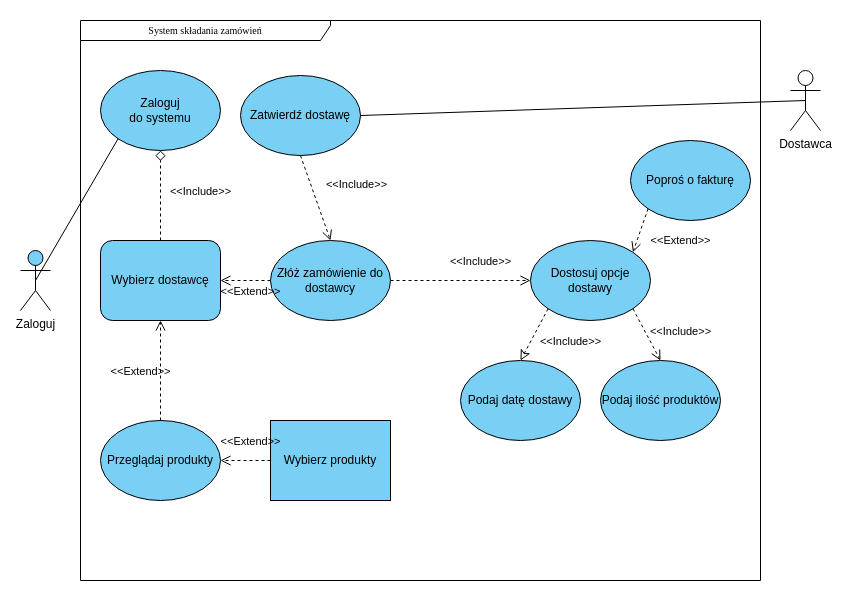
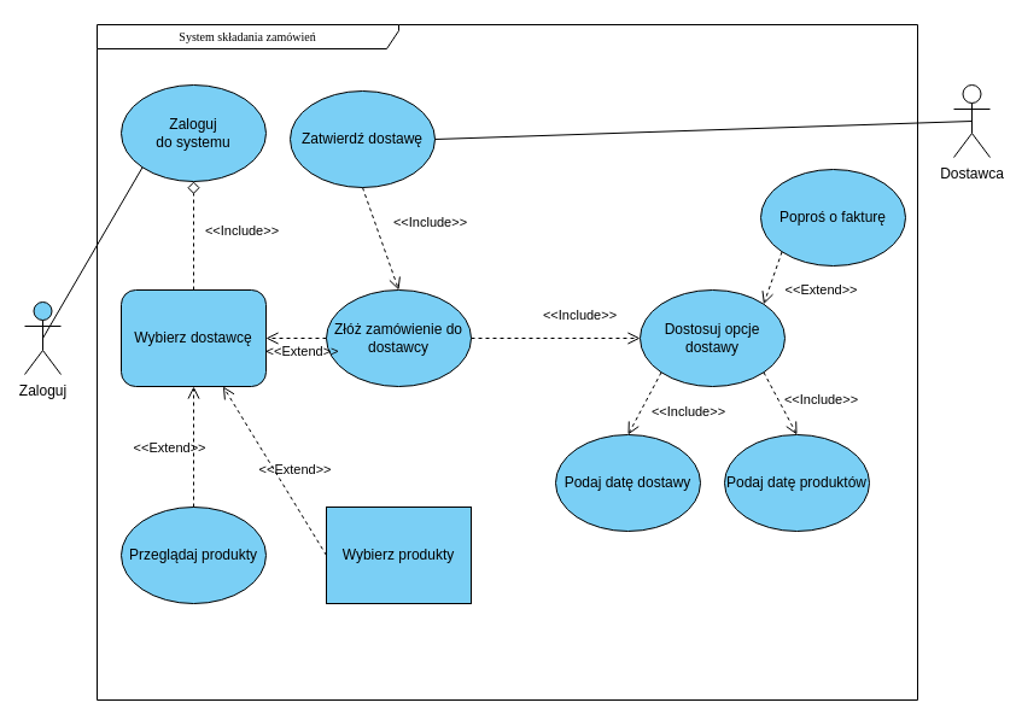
  <mxCell id="0" />
  <mxCell id="1" parent="0" />
  <mxCell id="2" value="System składania zamówień" style="shape=umlFrame;whiteSpace=wrap;html=1;rounded=0;shadow=0;comic=0;labelBackgroundColor=none;strokeWidth=1;fontFamily=Verdana;fontSize=10;align=center;width=250;height=20;" parent="1" vertex="1"><mxGeometry x="80" y="20" width="680" height="560" as="geometry" /></mxCell>
  <mxCell id="3" value="Dostawca" style="shape=umlActor;verticalLabelPosition=bottom;verticalAlign=top;html=1;" parent="1" vertex="1"><mxGeometry x="790" y="70" width="30" height="60" as="geometry" /></mxCell>
  <mxCell id="4" value="Zaloguj" style="shape=umlActor;verticalLabelPosition=bottom;verticalAlign=top;html=1;fillColor=light-dark(#7ACFF5,var(--ge-dark-color, #121212));" parent="1" vertex="1"><mxGeometry x="20" y="250" width="30" height="60" as="geometry" /></mxCell>
  <mxCell id="5" value="Zaloguj&lt;div&gt;do systemu&lt;/div&gt;" style="ellipse;whiteSpace=wrap;html=1;fillColor=light-dark(#7ACFF5,var(--ge-dark-color, #121212));" parent="1" vertex="1"><mxGeometry x="100" y="70" width="120" height="80" as="geometry" /></mxCell>
  <mxCell id="6" value="Złóż zamówienie do dostawcy" style="ellipse;whiteSpace=wrap;html=1;fillColor=light-dark(#7ACFF5,var(--ge-dark-color, #121212));" parent="1" vertex="1"><mxGeometry x="270" y="240" width="120" height="80" as="geometry" /></mxCell>
  <mxCell id="7" value="" style="endArrow=none;html=1;rounded=0;entryX=0.5;entryY=0.5;entryDx=0;entryDy=0;entryPerimeter=0;exitX=0;exitY=1;exitDx=0;exitDy=0;" parent="1" source="5" target="4" edge="1"><mxGeometry width="50" height="50" relative="1" as="geometry"><mxPoint x="203.793" y="250" as="sourcePoint" /><mxPoint x="180" y="480" as="targetPoint" /></mxGeometry></mxCell>
  <mxCell id="8" value="Przeglądaj produkty" style="ellipse;whiteSpace=wrap;html=1;fillColor=light-dark(#7ACFF5,var(--ge-dark-color, #121212));" parent="1" vertex="1"><mxGeometry x="100" y="420" width="120" height="80" as="geometry" /></mxCell>
  <mxCell id="9" value="Dostosuj opcje dostawy" style="ellipse;whiteSpace=wrap;html=1;fillColor=light-dark(#7ACFF5,var(--ge-dark-color, #121212));" parent="1" vertex="1"><mxGeometry x="530" y="240" width="120" height="80" as="geometry" /></mxCell>
  <mxCell id="10" value="Wybierz produkty" style="whiteSpace=wrap;html=1;fillColor=light-dark(#7ACFF5,var(--ge-dark-color, #121212));rounded=0;" parent="1" vertex="1"><mxGeometry x="270" y="420" width="120" height="80" as="geometry" /></mxCell>
  <mxCell id="11" value="Podaj datę dostawy" style="ellipse;whiteSpace=wrap;html=1;fillColor=light-dark(#7ACFF5,var(--ge-dark-color, #121212));" parent="1" vertex="1"><mxGeometry x="460" y="360" width="120" height="80" as="geometry" /></mxCell>
- <mxCell id="12" value="Podaj ilość produktów" style="ellipse;whiteSpace=wrap;html=1;fillColor=light-dark(#7ACFF5,var(--ge-dark-color, #121212));" parent="1" vertex="1"><mxGeometry x="600" y="360" width="120" height="80" as="geometry" /></mxCell>
+ <mxCell id="12" value="Podaj datę produktów" style="ellipse;whiteSpace=wrap;html=1;fillColor=light-dark(#7ACFF5,var(--ge-dark-color, #121212));" parent="1" vertex="1"><mxGeometry x="600" y="360" width="120" height="80" as="geometry" /></mxCell>
  <mxCell id="13" value="" style="endArrow=block;dashed=1;endFill=0;endSize=12;html=1;rounded=0;exitX=0.5;exitY=0;exitDx=0;exitDy=0;" parent="1" source="6" edge="1"><mxGeometry width="160" relative="1" as="geometry"><mxPoint x="330" y="270" as="sourcePoint" /><mxPoint x="330" y="240" as="targetPoint" /></mxGeometry></mxCell>
  <mxCell id="14" value="Zatwierdź dostawę" style="ellipse;whiteSpace=wrap;html=1;fillColor=light-dark(#7ACFF5,var(--ge-dark-color, #121212));" parent="1" vertex="1"><mxGeometry x="240" y="75" width="120" height="80" as="geometry" /></mxCell>
  <mxCell id="15" value="Poproś o fakturę" style="ellipse;whiteSpace=wrap;html=1;fillColor=light-dark(#7ACFF5,var(--ge-dark-color, #121212));" parent="1" vertex="1"><mxGeometry x="630" y="140" width="120" height="80" as="geometry" /></mxCell>
  <mxCell id="16" value="" style="endArrow=none;html=1;rounded=0;entryX=1;entryY=0.5;entryDx=0;entryDy=0;exitX=0.5;exitY=0.5;exitDx=0;exitDy=0;exitPerimeter=0;" parent="1" source="3" target="14" edge="1"><mxGeometry width="50" height="50" relative="1" as="geometry"><mxPoint x="660" y="99.58" as="sourcePoint" /><mxPoint x="425" y="99.58" as="targetPoint" /></mxGeometry></mxCell>
  <mxCell id="17" value="&amp;lt;&amp;lt;Include&amp;gt;&amp;gt;" style="endArrow=open;startArrow=none;endFill=0;startFill=0;endSize=8;html=1;verticalAlign=bottom;dashed=1;labelBackgroundColor=none;rounded=0;exitX=0.5;exitY=1;exitDx=0;exitDy=0;entryX=0.5;entryY=0;entryDx=0;entryDy=0;" parent="1" source="14" target="6" edge="1"><mxGeometry x="0.2" y="40" width="160" relative="1" as="geometry"><mxPoint x="420" y="170" as="sourcePoint" /><mxPoint x="580" y="170" as="targetPoint" /><mxPoint as="offset" /></mxGeometry></mxCell>
  <mxCell id="18" value="&amp;lt;&amp;lt;Include&amp;gt;&amp;gt;" style="endArrow=open;startArrow=none;endFill=0;startFill=0;endSize=8;html=1;verticalAlign=bottom;dashed=1;labelBackgroundColor=none;rounded=0;exitX=1;exitY=0.5;exitDx=0;exitDy=0;entryX=0;entryY=0.5;entryDx=0;entryDy=0;" parent="1" source="6" target="9" edge="1"><mxGeometry x="0.286" y="10" width="160" relative="1" as="geometry"><mxPoint x="450" y="140" as="sourcePoint" /><mxPoint x="450" y="240" as="targetPoint" /><mxPoint as="offset" /></mxGeometry></mxCell>
  <mxCell id="19" value="&amp;lt;&amp;lt;Extend&amp;gt;&amp;gt;" style="endArrow=open;startArrow=none;endFill=0;startFill=0;endSize=8;html=1;verticalAlign=bottom;dashed=1;labelBackgroundColor=none;rounded=0;exitX=0;exitY=1;exitDx=0;exitDy=0;entryX=1;entryY=0;entryDx=0;entryDy=0;" parent="1" source="15" target="9" edge="1"><mxGeometry x="0.235" y="44" width="160" relative="1" as="geometry"><mxPoint x="440" y="200" as="sourcePoint" /><mxPoint x="580" y="200" as="targetPoint" /><mxPoint as="offset" /></mxGeometry></mxCell>
  <mxCell id="20" value="Wybierz dostawcę" style="whiteSpace=wrap;html=1;fillColor=light-dark(#7ACFF5,var(--ge-dark-color, #121212));rounded=1;" parent="1" vertex="1"><mxGeometry x="100" y="240" width="120" height="80" as="geometry" /></mxCell>
  <mxCell id="21" value="&amp;lt;&amp;lt;Include&amp;gt;&amp;gt;" style="endArrow=diamond;startArrow=none;endFill=0;startFill=0;endSize=8;html=1;verticalAlign=bottom;dashed=1;labelBackgroundColor=none;rounded=0;exitX=0.5;exitY=0;exitDx=0;exitDy=0;entryX=0.5;entryY=1;entryDx=0;entryDy=0;" parent="1" source="20" target="5" edge="1"><mxGeometry x="-0.111" y="-40" width="160" relative="1" as="geometry"><mxPoint x="230" y="130" as="sourcePoint" /><mxPoint x="230" y="230" as="targetPoint" /><mxPoint as="offset" /></mxGeometry></mxCell>
  <mxCell id="22" value="&amp;lt;&amp;lt;Extend&amp;gt;&amp;gt;" style="endArrow=open;startArrow=none;endFill=0;startFill=0;endSize=8;html=1;verticalAlign=bottom;dashed=1;labelBackgroundColor=none;rounded=0;exitX=0;exitY=0.5;exitDx=0;exitDy=0;entryX=1;entryY=0.5;entryDx=0;entryDy=0;" parent="1" source="6" target="20" edge="1"><mxGeometry x="-0.2" y="20" width="160" relative="1" as="geometry"><mxPoint x="250" y="270" as="sourcePoint" /><mxPoint x="250" y="180" as="targetPoint" /><mxPoint as="offset" /></mxGeometry></mxCell>
  <mxCell id="23" value="&amp;lt;&amp;lt;Extend&amp;gt;&amp;gt;" style="endArrow=open;startArrow=none;endFill=0;startFill=0;endSize=8;html=1;verticalAlign=bottom;dashed=1;labelBackgroundColor=none;rounded=0;exitX=0.5;exitY=0;exitDx=0;exitDy=0;entryX=0.5;entryY=1;entryDx=0;entryDy=0;" parent="1" source="8" target="20" edge="1"><mxGeometry x="-0.2" y="20" width="160" relative="1" as="geometry"><mxPoint x="210" y="370" as="sourcePoint" /><mxPoint x="160" y="370" as="targetPoint" /><mxPoint as="offset" /></mxGeometry></mxCell>
- <mxCell id="24" value="&amp;lt;&amp;lt;Extend&amp;gt;&amp;gt;" style="endArrow=open;startArrow=none;endFill=0;startFill=0;endSize=8;html=1;verticalAlign=bottom;dashed=1;labelBackgroundColor=none;rounded=0;exitX=0;exitY=0.5;exitDx=0;exitDy=0;entryX=1;entryY=0.5;entryDx=0;entryDy=0;" parent="1" source="10" target="8" edge="1"><mxGeometry x="-0.2" y="-10" width="160" relative="1" as="geometry"><mxPoint x="270" y="390" as="sourcePoint" /><mxPoint x="220" y="390" as="targetPoint" /><mxPoint as="offset" /></mxGeometry></mxCell>
+ <mxCell id="24" value="&amp;lt;&amp;lt;Extend&amp;gt;&amp;gt;" style="endArrow=open;startArrow=none;endFill=0;startFill=0;endSize=8;html=1;verticalAlign=bottom;dashed=1;labelBackgroundColor=none;rounded=0;exitX=0;exitY=0.5;exitDx=0;exitDy=0;" parent="1" source="10" target="20" edge="1"><mxGeometry x="-0.2" y="-10" width="160" relative="1" as="geometry"><mxPoint x="270" y="390" as="sourcePoint" /><mxPoint x="220" y="390" as="targetPoint" /><mxPoint as="offset" /></mxGeometry></mxCell>
  <mxCell id="25" value="&amp;lt;&amp;lt;Include&amp;gt;&amp;gt;" style="endArrow=open;startArrow=none;endFill=0;startFill=0;endSize=8;html=1;verticalAlign=bottom;dashed=1;labelBackgroundColor=none;rounded=0;exitX=1;exitY=1;exitDx=0;exitDy=0;entryX=0.5;entryY=0;entryDx=0;entryDy=0;" parent="1" source="9" target="12" edge="1"><mxGeometry x="0.719" y="27" width="160" relative="1" as="geometry"><mxPoint x="400" y="310" as="sourcePoint" /><mxPoint x="540" y="310" as="targetPoint" /><mxPoint as="offset" /></mxGeometry></mxCell>
- <mxCell id="26" value="&amp;lt;&amp;lt;Include&amp;gt;&amp;gt;" style="endArrow=classic;startArrow=none;endFill=0;startFill=0;endSize=8;html=1;verticalAlign=bottom;dashed=1;labelBackgroundColor=none;rounded=0;exitX=0;exitY=1;exitDx=0;exitDy=0;entryX=0.5;entryY=0;entryDx=0;entryDy=0;" parent="1" source="9" target="11" edge="1"><mxGeometry x="-0.104" y="39" width="160" relative="1" as="geometry"><mxPoint x="576" y="330" as="sourcePoint" /><mxPoint x="604" y="382" as="targetPoint" /><mxPoint as="offset" /></mxGeometry></mxCell>
+ <mxCell id="26" value="&amp;lt;&amp;lt;Include&amp;gt;&amp;gt;" style="endArrow=open;startArrow=none;endFill=0;startFill=0;endSize=8;html=1;verticalAlign=bottom;dashed=1;labelBackgroundColor=none;rounded=0;exitX=0;exitY=1;exitDx=0;exitDy=0;entryX=0.5;entryY=0;entryDx=0;entryDy=0;" parent="1" source="9" target="11" edge="1"><mxGeometry x="-0.104" y="39" width="160" relative="1" as="geometry"><mxPoint x="576" y="330" as="sourcePoint" /><mxPoint x="604" y="382" as="targetPoint" /><mxPoint as="offset" /></mxGeometry></mxCell>
